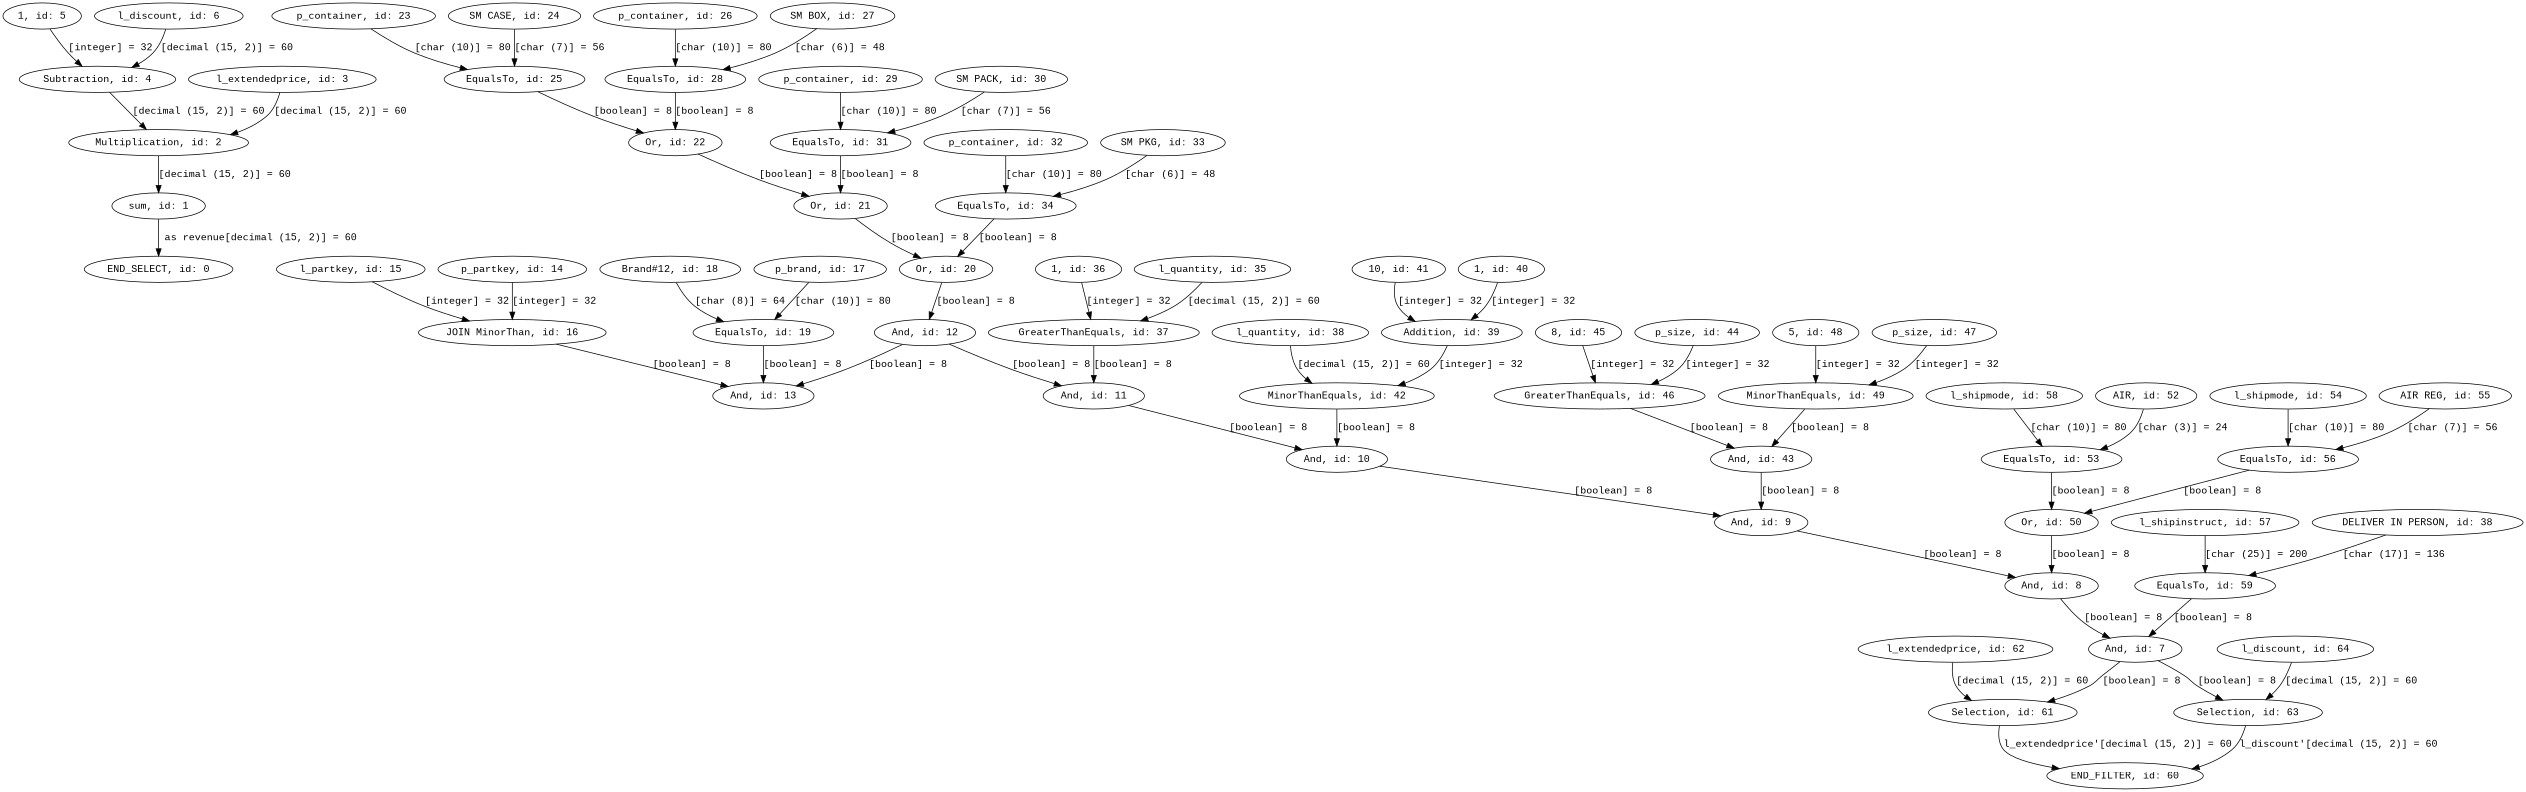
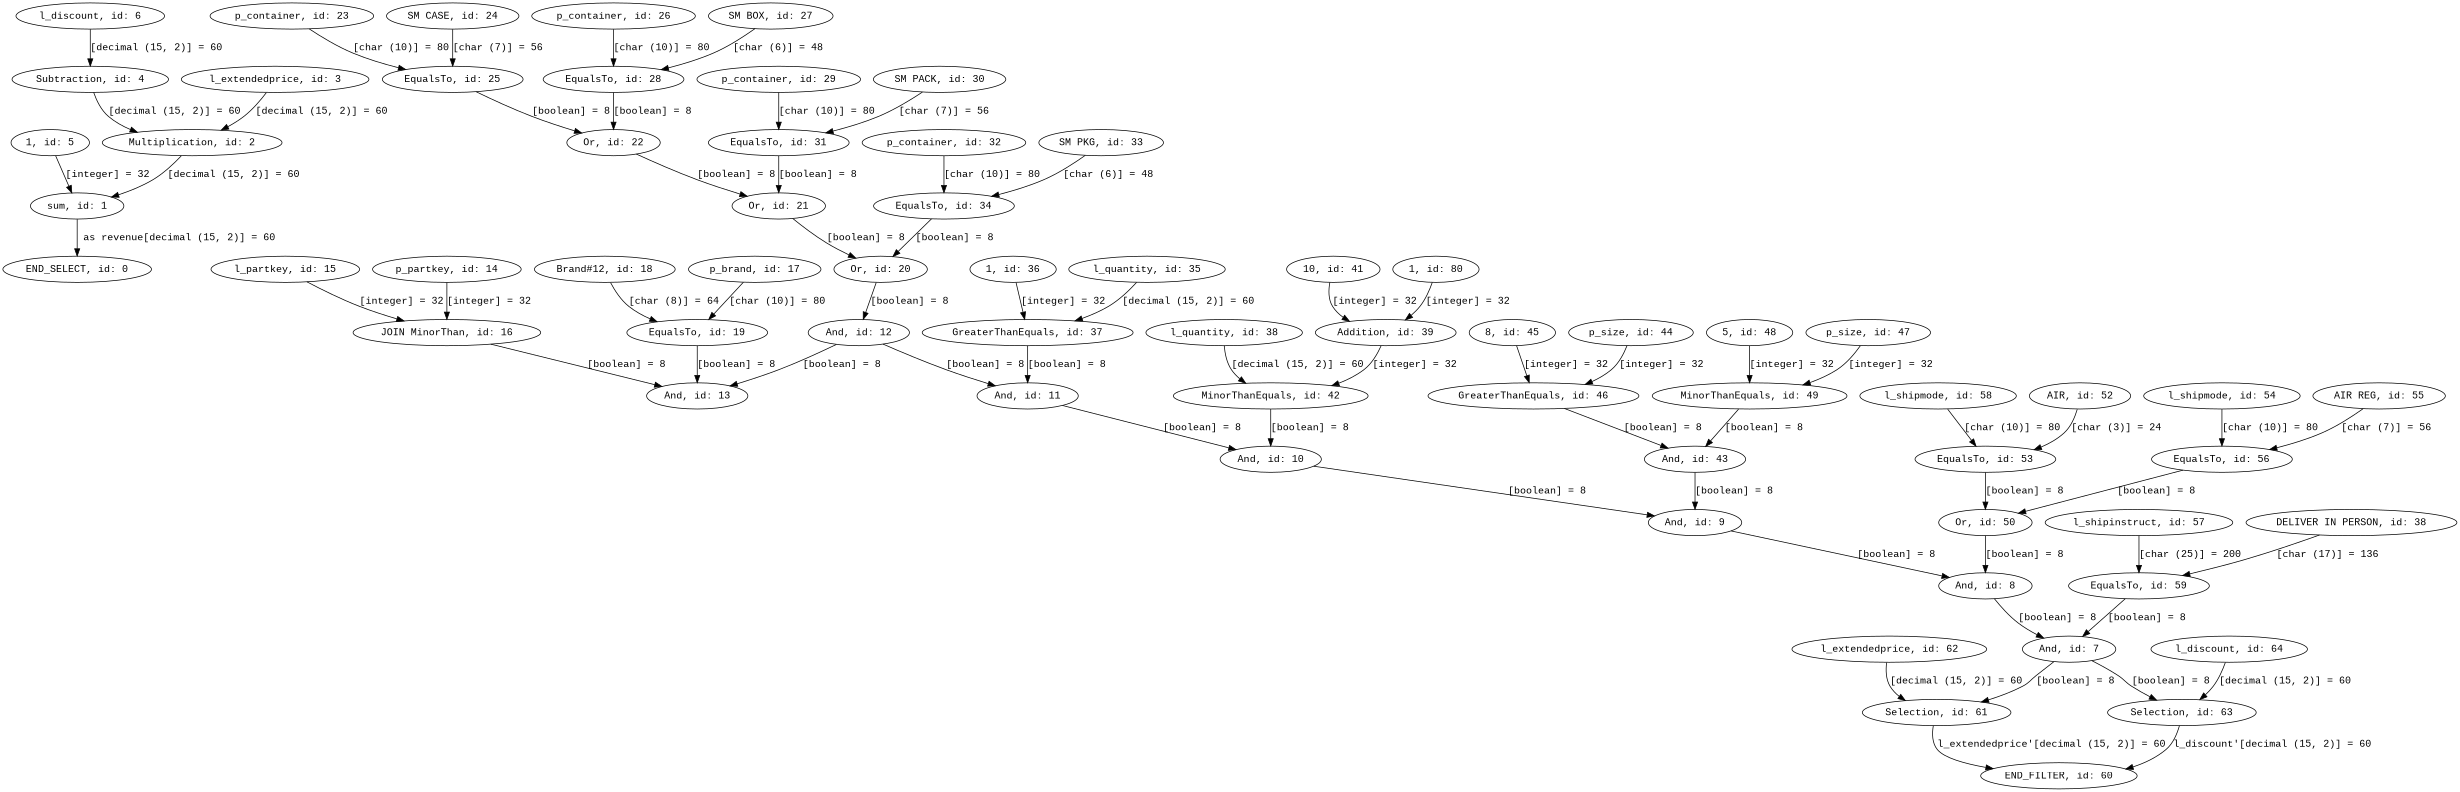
  digraph {
    fontname="Liberation Mono"
    node [fontname="Liberation Mono"]
    edge [fontname="Liberation Mono"]
    "1, id: 5"
    "Subtraction, id: 4"
    "Multiplication, id: 2"
    "sum, id: 1"
    "l_discount, id: 6"
    "l_extendedprice, id: 3"
    "END_SELECT, id: 0"
    "p_partkey, id: 14"
    "JOIN MinorThan, id: 16"
    "And, id: 13"
    "l_partkey, id: 15"
    "p_brand, id: 17"
    "EqualsTo, id: 19"
    "Brand#12, id: 18"
    "And, id: 12"
    "And, id: 11"
    "p_container, id: 23"
    "EqualsTo, id: 25"
    "Or, id: 22"
    "Or, id: 21"
    "SM CASE, id: 24"
    "p_container, id: 26"
    "EqualsTo, id: 28"
    "SM BOX, id: 27"
    "Or, id: 20"
    "p_container, id: 29"
    "EqualsTo, id: 31"
    "SM PACK, id: 30"
    "p_container, id: 32"
    "EqualsTo, id: 34"
    "SM PKG, id: 33"
    "And, id: 10"
    "l_quantity, id: 35"
    "GreaterThanEquals, id: 37"
    "1, id: 36"
    "And, id: 9"
-   "1, id: 40"
+   "1, id: 40" [label="1, id: 80"]
    "Addition, id: 39"
    "MinorThanEquals, id: 42"
    "10, id: 41"
    "l_quantity, id: 38"
    "And, id: 8"
    "p_size, id: 44"
    "GreaterThanEquals, id: 46"
    "And, id: 43"
    n46 [label="8, id: 45"]
    "p_size, id: 47"
    "MinorThanEquals, id: 49"
    "5, id: 48"
    "And, id: 7"
    n51 [label="l_shipmode, id: 58"]
    "EqualsTo, id: 53"
    "Or, id: 50"
    "AIR, id: 52"
    "l_shipmode, id: 54"
    "EqualsTo, id: 56"
    "AIR REG, id: 55"
    "Selection, id: 61"
    "Selection, id: 63"
    "l_shipinstruct, id: 57"
    "EqualsTo, id: 59"
    n62 [label="DELIVER IN PERSON, id: 38"]
    "END_FILTER, id: 60"
    "l_extendedprice, id: 62"
    "l_discount, id: 64"
-   "1, id: 5" -> "Subtraction, id: 4" [label="[integer] = 32"]
+   "1, id: 5" -> "sum, id: 1" [label="[integer] = 32"]
    "Subtraction, id: 4" -> "Multiplication, id: 2" [label="[decimal (15, 2)] = 60"]
    "Multiplication, id: 2" -> "sum, id: 1" [label="[decimal (15, 2)] = 60"]
    "sum, id: 1" -> "END_SELECT, id: 0" [label=" as revenue[decimal (15, 2)] = 60"]
    "l_discount, id: 6" -> "Subtraction, id: 4" [label="[decimal (15, 2)] = 60"]
    "l_extendedprice, id: 3" -> "Multiplication, id: 2" [label="[decimal (15, 2)] = 60"]
    "p_partkey, id: 14" -> "JOIN MinorThan, id: 16" [label="[integer] = 32"]
    "JOIN MinorThan, id: 16" -> "And, id: 13" [label="[boolean] = 8"]
    "l_partkey, id: 15" -> "JOIN MinorThan, id: 16" [label="[integer] = 32"]
    "p_brand, id: 17" -> "EqualsTo, id: 19" [label="[char (10)] = 80"]
    "EqualsTo, id: 19" -> "And, id: 13" [label="[boolean] = 8"]
    "Brand#12, id: 18" -> "EqualsTo, id: 19" [label="[char (8)] = 64"]
    "And, id: 12" -> "And, id: 13" [label="[boolean] = 8"]
    "And, id: 12" -> "And, id: 11" [label="[boolean] = 8"]
    "And, id: 11" -> "And, id: 10" [label="[boolean] = 8"]
    "p_container, id: 23" -> "EqualsTo, id: 25" [label="[char (10)] = 80"]
    "EqualsTo, id: 25" -> "Or, id: 22" [label="[boolean] = 8"]
    "Or, id: 22" -> "Or, id: 21" [label="[boolean] = 8"]
    "Or, id: 21" -> "Or, id: 20" [label="[boolean] = 8"]
    "SM CASE, id: 24" -> "EqualsTo, id: 25" [label="[char (7)] = 56"]
    "p_container, id: 26" -> "EqualsTo, id: 28" [label="[char (10)] = 80"]
    "EqualsTo, id: 28" -> "Or, id: 22" [label="[boolean] = 8"]
    "SM BOX, id: 27" -> "EqualsTo, id: 28" [label="[char (6)] = 48"]
    "Or, id: 20" -> "And, id: 12" [label="[boolean] = 8"]
    "p_container, id: 29" -> "EqualsTo, id: 31" [label="[char (10)] = 80"]
    "EqualsTo, id: 31" -> "Or, id: 21" [label="[boolean] = 8"]
    "SM PACK, id: 30" -> "EqualsTo, id: 31" [label="[char (7)] = 56"]
    "p_container, id: 32" -> "EqualsTo, id: 34" [label="[char (10)] = 80"]
    "EqualsTo, id: 34" -> "Or, id: 20" [label="[boolean] = 8"]
    "SM PKG, id: 33" -> "EqualsTo, id: 34" [label="[char (6)] = 48"]
    "And, id: 10" -> "And, id: 9" [label="[boolean] = 8"]
    "l_quantity, id: 35" -> "GreaterThanEquals, id: 37" [label="[decimal (15, 2)] = 60"]
    "GreaterThanEquals, id: 37" -> "And, id: 11" [label="[boolean] = 8"]
    "1, id: 36" -> "GreaterThanEquals, id: 37" [label="[integer] = 32"]
    "And, id: 9" -> "And, id: 8" [label="[boolean] = 8"]
    "1, id: 40" -> "Addition, id: 39" [label="[integer] = 32"]
    "Addition, id: 39" -> "MinorThanEquals, id: 42" [label="[integer] = 32"]
    "MinorThanEquals, id: 42" -> "And, id: 10" [label="[boolean] = 8"]
    "10, id: 41" -> "Addition, id: 39" [label="[integer] = 32"]
    "l_quantity, id: 38" -> "MinorThanEquals, id: 42" [label="[decimal (15, 2)] = 60"]
    "And, id: 8" -> "And, id: 7" [label="[boolean] = 8"]
    "p_size, id: 44" -> "GreaterThanEquals, id: 46" [label="[integer] = 32"]
    "GreaterThanEquals, id: 46" -> "And, id: 43" [label="[boolean] = 8"]
    "And, id: 43" -> "And, id: 9" [label="[boolean] = 8"]
    n46 -> "GreaterThanEquals, id: 46" [label="[integer] = 32"]
    "p_size, id: 47" -> "MinorThanEquals, id: 49" [label="[integer] = 32"]
    "MinorThanEquals, id: 49" -> "And, id: 43" [label="[boolean] = 8"]
    "5, id: 48" -> "MinorThanEquals, id: 49" [label="[integer] = 32"]
    "And, id: 7" -> "Selection, id: 61" [label="[boolean] = 8"]
    "And, id: 7" -> "Selection, id: 63" [label="[boolean] = 8"]
    n51 -> "EqualsTo, id: 53" [label="[char (10)] = 80"]
    "EqualsTo, id: 53" -> "Or, id: 50" [label="[boolean] = 8"]
    "Or, id: 50" -> "And, id: 8" [label="[boolean] = 8"]
    "AIR, id: 52" -> "EqualsTo, id: 53" [label="[char (3)] = 24"]
    "l_shipmode, id: 54" -> "EqualsTo, id: 56" [label="[char (10)] = 80"]
    "EqualsTo, id: 56" -> "Or, id: 50" [label="[boolean] = 8"]
    "AIR REG, id: 55" -> "EqualsTo, id: 56" [label="[char (7)] = 56"]
    "Selection, id: 61" -> "END_FILTER, id: 60" [label="l_extendedprice'[decimal (15, 2)] = 60"]
    "Selection, id: 63" -> "END_FILTER, id: 60" [label="l_discount'[decimal (15, 2)] = 60"]
    "l_shipinstruct, id: 57" -> "EqualsTo, id: 59" [label="[char (25)] = 200"]
    "EqualsTo, id: 59" -> "And, id: 7" [label="[boolean] = 8"]
    n62 -> "EqualsTo, id: 59" [label="[char (17)] = 136"]
    "l_extendedprice, id: 62" -> "Selection, id: 61" [label="[decimal (15, 2)] = 60"]
    "l_discount, id: 64" -> "Selection, id: 63" [label="[decimal (15, 2)] = 60"]
  }
